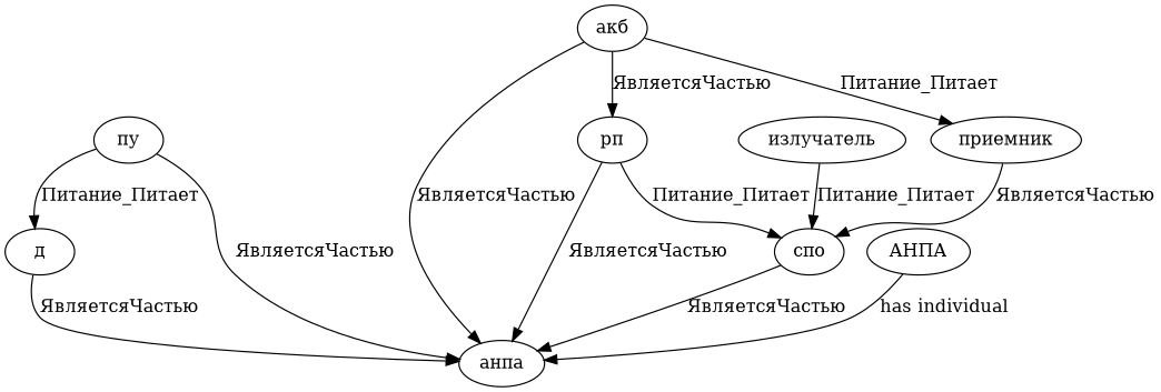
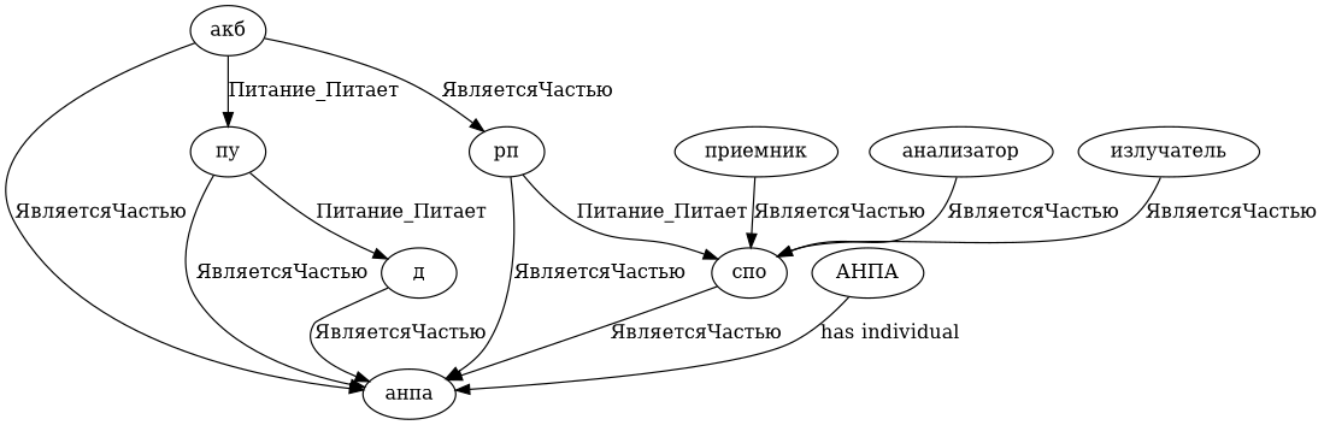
  digraph {
    "приемник"
    "спо"
    "анпа"
    "пу"
    "д"
    "акб"
    "рп"
+   "анализатор"
    "излучатель"
    "АНПА"
    "приемник" -> "спо" [label="ЯвляетсяЧастью"]
    "спо" -> "анпа" [label="ЯвляетсяЧастью"]
    "пу" -> "анпа" [label="ЯвляетсяЧастью"]
    "пу" -> "д" [label="Питание_Питает"]
    "д" -> "анпа" [label="ЯвляетсяЧастью"]
    "акб" -> "анпа" [label="ЯвляетсяЧастью"]
-   "акб" -> "приемник" [label="Питание_Питает"]
+   "акб" -> "пу" [label="Питание_Питает"]
    "акб" -> "рп" [label="ЯвляетсяЧастью"]
    "рп" -> "спо" [label="Питание_Питает"]
    "рп" -> "анпа" [label="ЯвляетсяЧастью"]
-   "излучатель" -> "спо" [label="Питание_Питает"]
+   "анализатор" -> "спо" [label="ЯвляетсяЧастью"]
+   "излучатель" -> "спо" [label="ЯвляетсяЧастью"]
    "АНПА" -> "анпа" [label="has individual"]
  }
